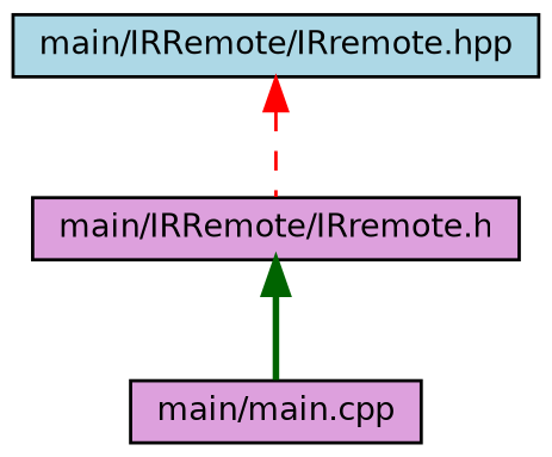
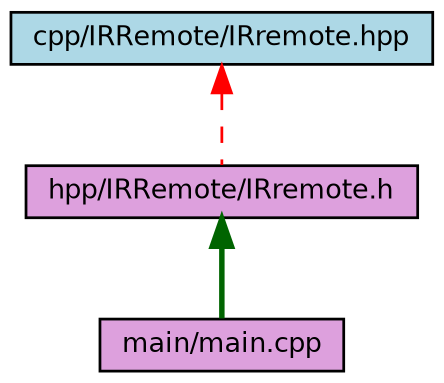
  digraph {
    node [color=black fillcolor=plum fontname=Helvetica fontsize=10 shape=record style=filled]
    edge [dir=back fontname=Helvetica fontsize=10 labelfontname=Helvetica labelfontsize=10]
-   n1 [fillcolor=lightblue height=0.2 label="main/IRRemote/IRremote.hpp" width=0.4]
-   n2 [height=0.2 label="main/IRRemote/IRremote.h" width=0.4]
+   n1 [fillcolor=lightblue height=0.2 label="cpp/IRRemote/IRremote.hpp" width=0.4]
+   n2 [height=0.2 label="hpp/IRRemote/IRremote.h" width=0.4]
    n3 [height=0.2 label="main/main.cpp" width=0.4]
    n1 -> n2 [color=red style=dashed]
    n2 -> n3 [color=darkgreen style=bold]
  }
